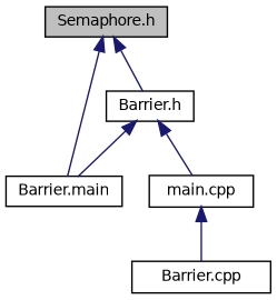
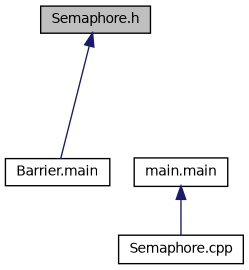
  digraph {
    node [color=black fillcolor=white fontname=Helvetica fontsize=10 shape=record style=filled]
    edge [color=midnightblue dir=back fontname=Helvetica fontsize=10 labelfontname=Helvetica labelfontsize=10 style=solid]
    n1 [fillcolor=grey75 fontcolor=black height=0.2 label="Semaphore.h" width=0.4]
    n2 [height=0.2 label="Barrier.main" width=0.4]
-   n3 [height=0.2 label="Barrier.h" width=0.4]
-   n4 [height=0.2 label="main.cpp" width=0.4]
-   n5 [height=0.2 label="Barrier.cpp" width=0.4]
+   n4 [height=0.2 label="main.main" width=0.4]
+   n5 [height=0.2 label="Semaphore.cpp" width=0.4]
    n1 -> n2
-   n1 -> n3
-   n3 -> n2
-   n3 -> n4
    n4 -> n5
  }
